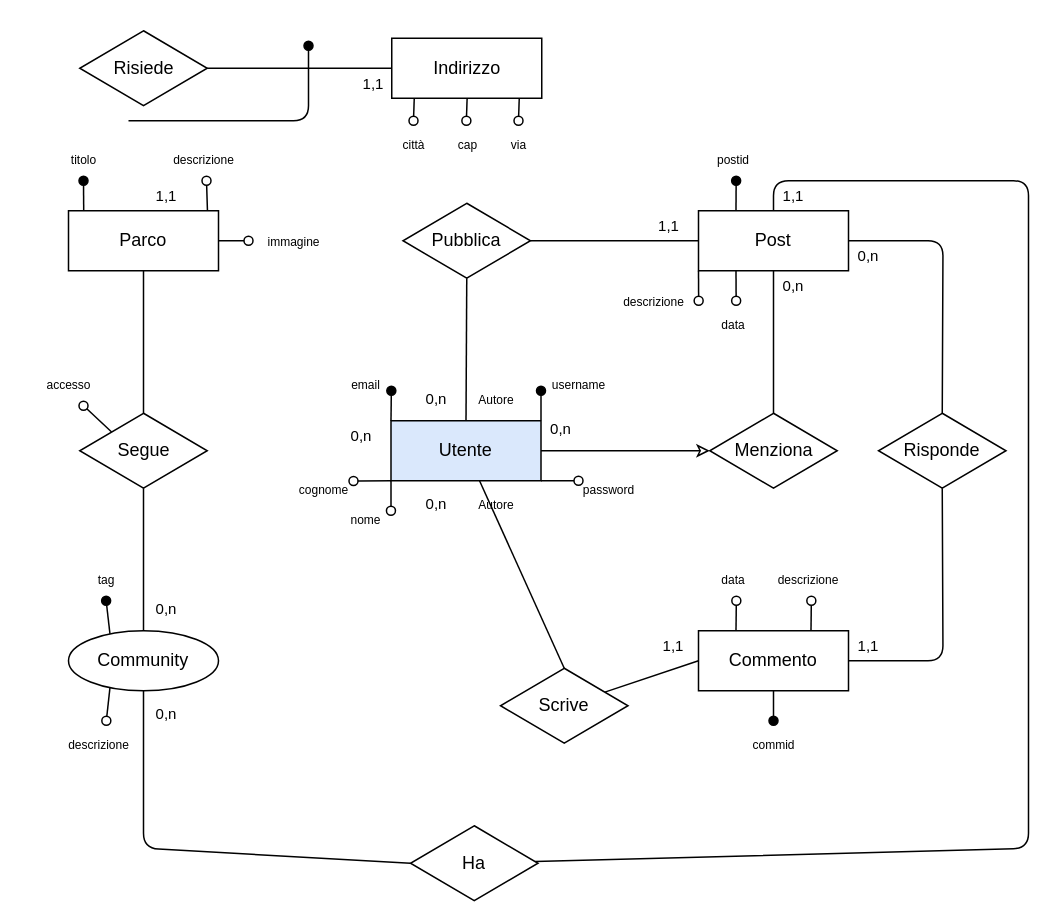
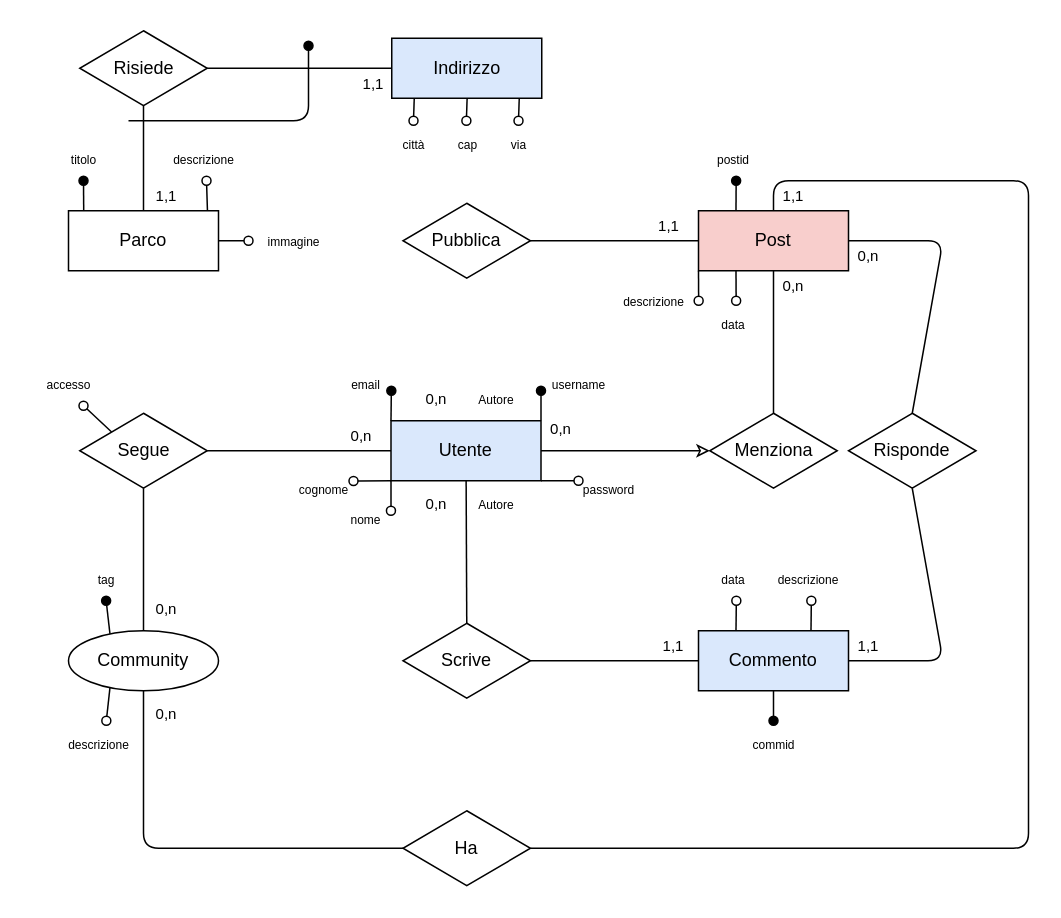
  <mxCell id="0" />
  <mxCell id="1" parent="0" />
+ <mxCell id="2" style="edgeStyle=none;html=1;entryX=1;entryY=0.5;entryDx=0;entryDy=0;endArrow=none;endFill=0;" parent="1" source="9" target="34" edge="1"><mxGeometry relative="1" as="geometry" /></mxCell>
  <mxCell id="3" style="edgeStyle=none;html=1;entryX=0.5;entryY=0;entryDx=0;entryDy=0;endArrow=none;endFill=0;" parent="1" source="9" target="36" edge="1"><mxGeometry relative="1" as="geometry" /></mxCell>
  <mxCell id="4" style="edgeStyle=none;html=1;entryX=0;entryY=0.5;entryDx=0;entryDy=0;endArrow=classic;endFill=0;" parent="1" source="9" target="32" edge="1"><mxGeometry relative="1" as="geometry" /></mxCell>
  <mxCell id="5" style="edgeStyle=none;html=1;exitX=0;exitY=0;exitDx=0;exitDy=0;endArrow=oval;endFill=1;" parent="1" source="9" edge="1"><mxGeometry relative="1" as="geometry"><mxPoint x="260.222" y="260" as="targetPoint" /></mxGeometry></mxCell>
  <mxCell id="6" style="edgeStyle=none;html=1;exitX=1;exitY=1;exitDx=0;exitDy=0;endArrow=oval;endFill=0;" parent="1" source="9" edge="1"><mxGeometry relative="1" as="geometry"><mxPoint x="385" y="320" as="targetPoint" /></mxGeometry></mxCell>
  <mxCell id="7" style="edgeStyle=none;html=1;exitX=0;exitY=1;exitDx=0;exitDy=0;endArrow=oval;endFill=0;" parent="1" source="9" edge="1"><mxGeometry relative="1" as="geometry"><mxPoint x="235" y="320.138" as="targetPoint" /></mxGeometry></mxCell>
  <mxCell id="8" style="edgeStyle=none;html=1;exitX=0;exitY=1;exitDx=0;exitDy=0;endArrow=oval;endFill=0;" parent="1" source="9" edge="1"><mxGeometry relative="1" as="geometry"><mxPoint x="259.973" y="340" as="targetPoint" /></mxGeometry></mxCell>
  <mxCell id="9" value="Utente" style="whiteSpace=wrap;html=1;align=center;fillColor=#dae8fc;" parent="1" vertex="1"><mxGeometry x="260" y="280" width="100" height="40" as="geometry" /></mxCell>
- <mxCell id="10" style="edgeStyle=none;html=1;endArrow=none;endFill=0;" parent="1" source="12" target="34" edge="1"><mxGeometry relative="1" as="geometry" /></mxCell>
+ <mxCell id="10" style="edgeStyle=none;html=1;entryX=0.5;entryY=1;entryDx=0;entryDy=0;endArrow=none;endFill=0;" parent="1" source="12" target="45" edge="1"><mxGeometry relative="1" as="geometry" /></mxCell>
  <mxCell id="11" style="edgeStyle=none;html=1;endArrow=oval;endFill=1;" parent="1" edge="1"><mxGeometry relative="1" as="geometry"><mxPoint x="205" y="30" as="targetPoint" /><mxPoint x="85" y="80" as="sourcePoint" /><Array as="points"><mxPoint x="205" y="80" /></Array></mxGeometry></mxCell>
  <mxCell id="12" value="Parco" style="whiteSpace=wrap;html=1;align=center;" parent="1" vertex="1"><mxGeometry x="45" y="140" width="100" height="40" as="geometry" /></mxCell>
  <mxCell id="13" style="edgeStyle=none;html=1;entryX=0.5;entryY=1;entryDx=0;entryDy=0;endArrow=none;endFill=0;" parent="1" source="17" target="34" edge="1"><mxGeometry relative="1" as="geometry" /></mxCell>
  <mxCell id="14" style="edgeStyle=none;html=1;entryX=0;entryY=0.5;entryDx=0;entryDy=0;endArrow=none;endFill=0;" parent="1" source="17" target="38" edge="1"><mxGeometry relative="1" as="geometry"><Array as="points"><mxPoint x="95" y="565" /></Array></mxGeometry></mxCell>
  <mxCell id="15" style="edgeStyle=none;html=1;exitX=0.25;exitY=0;exitDx=0;exitDy=0;endArrow=oval;endFill=1;" parent="1" source="17" edge="1"><mxGeometry relative="1" as="geometry"><mxPoint x="70.095" y="400" as="targetPoint" /></mxGeometry></mxCell>
  <mxCell id="16" style="edgeStyle=none;html=1;exitX=0.25;exitY=1;exitDx=0;exitDy=0;endArrow=oval;endFill=0;" parent="1" source="17" edge="1"><mxGeometry relative="1" as="geometry"><mxPoint x="70.222" y="480" as="targetPoint" /></mxGeometry></mxCell>
  <mxCell id="17" value="Community" style="ellipse;whiteSpace=wrap;html=1;align=center;" parent="1" vertex="1"><mxGeometry x="45" y="420" width="100" height="40" as="geometry" /></mxCell>
  <mxCell id="18" style="edgeStyle=none;html=1;entryX=0.5;entryY=1;entryDx=0;entryDy=0;endArrow=none;endFill=0;" parent="1" source="22" target="39" edge="1"><mxGeometry relative="1" as="geometry"><Array as="points"><mxPoint x="628" y="440" /></Array></mxGeometry></mxCell>
  <mxCell id="19" style="edgeStyle=none;html=1;exitX=0.25;exitY=0;exitDx=0;exitDy=0;endArrow=oval;endFill=0;" parent="1" source="22" edge="1"><mxGeometry relative="1" as="geometry"><mxPoint x="490.222" y="400" as="targetPoint" /></mxGeometry></mxCell>
  <mxCell id="20" style="edgeStyle=none;html=1;endArrow=oval;endFill=1;" parent="1" source="22" edge="1"><mxGeometry relative="1" as="geometry"><mxPoint x="515" y="480" as="targetPoint" /></mxGeometry></mxCell>
  <mxCell id="21" style="edgeStyle=none;html=1;exitX=0.75;exitY=0;exitDx=0;exitDy=0;endArrow=oval;endFill=0;" parent="1" source="22" edge="1"><mxGeometry relative="1" as="geometry"><mxPoint x="540.222" y="400" as="targetPoint" /></mxGeometry></mxCell>
- <mxCell id="22" value="Commento" style="whiteSpace=wrap;html=1;align=center;" parent="1" vertex="1"><mxGeometry x="465" y="420" width="100" height="40" as="geometry" /></mxCell>
+ <mxCell id="22" value="Commento" style="whiteSpace=wrap;html=1;align=center;fillColor=#dae8fc;" parent="1" vertex="1"><mxGeometry x="465" y="420" width="100" height="40" as="geometry" /></mxCell>
  <mxCell id="23" style="edgeStyle=none;html=1;entryX=0.5;entryY=0;entryDx=0;entryDy=0;endArrow=none;endFill=0;" parent="1" source="28" target="32" edge="1"><mxGeometry relative="1" as="geometry" /></mxCell>
  <mxCell id="24" style="edgeStyle=none;html=1;entryX=0.5;entryY=0;entryDx=0;entryDy=0;endArrow=none;endFill=0;" parent="1" source="28" target="39" edge="1"><mxGeometry relative="1" as="geometry"><Array as="points"><mxPoint x="628" y="160" /></Array></mxGeometry></mxCell>
  <mxCell id="25" style="edgeStyle=none;html=1;exitX=0.25;exitY=0;exitDx=0;exitDy=0;endArrow=oval;endFill=1;" parent="1" source="28" edge="1"><mxGeometry relative="1" as="geometry"><mxPoint x="490.095" y="120" as="targetPoint" /></mxGeometry></mxCell>
  <mxCell id="26" style="edgeStyle=none;html=1;exitX=0.25;exitY=1;exitDx=0;exitDy=0;endArrow=oval;endFill=0;" parent="1" source="28" edge="1"><mxGeometry relative="1" as="geometry"><mxPoint x="490.095" y="200" as="targetPoint" /></mxGeometry></mxCell>
  <mxCell id="27" style="edgeStyle=none;html=1;exitX=0.75;exitY=1;exitDx=0;exitDy=0;endArrow=oval;endFill=0;" parent="1" edge="1"><mxGeometry relative="1" as="geometry"><mxPoint x="465.095" y="200" as="targetPoint" /><mxPoint x="465" y="180" as="sourcePoint" /></mxGeometry></mxCell>
- <mxCell id="28" value="Post" style="whiteSpace=wrap;html=1;align=center;" parent="1" vertex="1"><mxGeometry x="465" y="140" width="100" height="40" as="geometry" /></mxCell>
- <mxCell id="29" style="edgeStyle=none;html=1;exitX=0.5;exitY=1;exitDx=0;exitDy=0;entryX=0.5;entryY=0;entryDx=0;entryDy=0;endArrow=none;endFill=0;" parent="1" source="31" target="9" edge="1"><mxGeometry relative="1" as="geometry" /></mxCell>
+ <mxCell id="28" value="Post" style="whiteSpace=wrap;html=1;align=center;fillColor=#f8cecc;" parent="1" vertex="1"><mxGeometry x="465" y="140" width="100" height="40" as="geometry" /></mxCell>
  <mxCell id="30" style="edgeStyle=none;html=1;entryX=0;entryY=0.5;entryDx=0;entryDy=0;endArrow=none;endFill=0;" parent="1" source="31" target="28" edge="1"><mxGeometry relative="1" as="geometry" /></mxCell>
  <mxCell id="31" value="Pubblica" style="shape=rhombus;perimeter=rhombusPerimeter;whiteSpace=wrap;html=1;align=center;" parent="1" vertex="1"><mxGeometry x="268" y="135" width="85" height="50" as="geometry" /></mxCell>
  <mxCell id="32" value="Menziona" style="shape=rhombus;perimeter=rhombusPerimeter;whiteSpace=wrap;html=1;align=center;" parent="1" vertex="1"><mxGeometry x="472.5" y="275" width="85" height="50" as="geometry" /></mxCell>
  <mxCell id="33" style="edgeStyle=none;html=1;exitX=0;exitY=0;exitDx=0;exitDy=0;endArrow=oval;endFill=0;" parent="1" source="34" edge="1"><mxGeometry relative="1" as="geometry"><mxPoint x="55" y="270" as="targetPoint" /></mxGeometry></mxCell>
  <mxCell id="34" value="Segue" style="shape=rhombus;perimeter=rhombusPerimeter;whiteSpace=wrap;html=1;align=center;" parent="1" vertex="1"><mxGeometry x="52.5" y="275" width="85" height="50" as="geometry" /></mxCell>
  <mxCell id="35" style="edgeStyle=none;html=1;entryX=0;entryY=0.5;entryDx=0;entryDy=0;endArrow=none;endFill=0;" parent="1" source="36" target="22" edge="1"><mxGeometry relative="1" as="geometry" /></mxCell>
- <mxCell id="36" value="Scrive" style="shape=rhombus;perimeter=rhombusPerimeter;whiteSpace=wrap;html=1;align=center;" parent="1" vertex="1"><mxGeometry x="333" y="445" width="85" height="50" as="geometry" /></mxCell>
+ <mxCell id="36" value="Scrive" style="shape=rhombus;perimeter=rhombusPerimeter;whiteSpace=wrap;html=1;align=center;" parent="1" vertex="1"><mxGeometry x="268" y="415" width="85" height="50" as="geometry" /></mxCell>
  <mxCell id="37" style="edgeStyle=none;html=1;entryX=0.5;entryY=0;entryDx=0;entryDy=0;endArrow=none;endFill=0;" parent="1" source="38" target="28" edge="1"><mxGeometry relative="1" as="geometry"><Array as="points"><mxPoint x="685" y="565" /><mxPoint x="685" y="160" /><mxPoint x="685" y="120" /><mxPoint x="515" y="120" /></Array></mxGeometry></mxCell>
- <mxCell id="38" value="Ha" style="shape=rhombus;perimeter=rhombusPerimeter;whiteSpace=wrap;html=1;align=center;" parent="1" vertex="1"><mxGeometry x="273" y="550" width="85" height="50" as="geometry" /></mxCell>
- <mxCell id="39" value="Risponde" style="shape=rhombus;perimeter=rhombusPerimeter;whiteSpace=wrap;html=1;align=center;" parent="1" vertex="1"><mxGeometry x="585" y="275" width="85" height="50" as="geometry" /></mxCell>
+ <mxCell id="38" value="Ha" style="shape=rhombus;perimeter=rhombusPerimeter;whiteSpace=wrap;html=1;align=center;" parent="1" vertex="1"><mxGeometry x="268" y="540" width="85" height="50" as="geometry" /></mxCell>
+ <mxCell id="39" value="Risponde" style="shape=rhombus;perimeter=rhombusPerimeter;whiteSpace=wrap;html=1;align=center;" parent="1" vertex="1"><mxGeometry x="565" y="275" width="85" height="50" as="geometry" /></mxCell>
  <mxCell id="40" style="edgeStyle=none;html=1;exitX=0.5;exitY=0;exitDx=0;exitDy=0;endArrow=oval;endFill=0;" parent="1" edge="1"><mxGeometry relative="1" as="geometry"><mxPoint x="137" y="120" as="targetPoint" /><mxPoint x="137.64" y="140" as="sourcePoint" /></mxGeometry></mxCell>
  <mxCell id="41" style="edgeStyle=none;html=1;exitX=0.5;exitY=0;exitDx=0;exitDy=0;endArrow=oval;endFill=1;" parent="1" edge="1"><mxGeometry relative="1" as="geometry"><mxPoint x="54.997" y="120" as="targetPoint" /><mxPoint x="55.14" y="140" as="sourcePoint" /></mxGeometry></mxCell>
  <mxCell id="42" style="edgeStyle=none;html=1;exitX=1;exitY=0.5;exitDx=0;exitDy=0;endArrow=oval;endFill=0;" parent="1" source="12" edge="1"><mxGeometry relative="1" as="geometry"><mxPoint x="165" y="160" as="targetPoint" /><mxPoint x="155.14" y="170" as="sourcePoint" /></mxGeometry></mxCell>
  <mxCell id="43" value="&lt;font style=&quot;font-size: 8px;&quot;&gt;titolo&lt;/font&gt;" style="text;html=1;align=center;verticalAlign=middle;resizable=0;points=[];autosize=1;strokeColor=none;fillColor=none;" parent="1" vertex="1"><mxGeometry x="35" y="90" width="40" height="30" as="geometry" /></mxCell>
  <mxCell id="44" style="edgeStyle=none;html=1;entryX=0;entryY=0.5;entryDx=0;entryDy=0;endArrow=none;endFill=0;" parent="1" source="45" target="46" edge="1"><mxGeometry relative="1" as="geometry" /></mxCell>
  <mxCell id="45" value="Risiede" style="shape=rhombus;perimeter=rhombusPerimeter;whiteSpace=wrap;html=1;align=center;" parent="1" vertex="1"><mxGeometry x="52.5" width="85" height="50" as="geometry" y="20" /></mxCell>
- <mxCell id="46" value="Indirizzo" style="whiteSpace=wrap;html=1;align=center;" parent="1" vertex="1"><mxGeometry x="260.5" y="25" width="100" height="40" as="geometry" /></mxCell>
+ <mxCell id="46" value="Indirizzo" style="whiteSpace=wrap;html=1;align=center;fillColor=#dae8fc;" parent="1" vertex="1"><mxGeometry x="260.5" y="25" width="100" height="40" as="geometry" /></mxCell>
  <mxCell id="47" style="edgeStyle=none;html=1;exitX=0.25;exitY=1;exitDx=0;exitDy=0;endArrow=oval;endFill=0;" parent="1" edge="1"><mxGeometry relative="1" as="geometry"><mxPoint x="275" y="80" as="targetPoint" /><mxPoint x="275.5" y="65" as="sourcePoint" /></mxGeometry></mxCell>
  <mxCell id="48" style="edgeStyle=none;html=1;exitX=0.25;exitY=1;exitDx=0;exitDy=0;endArrow=oval;endFill=0;" parent="1" edge="1"><mxGeometry relative="1" as="geometry"><mxPoint x="345" y="80" as="targetPoint" /><mxPoint x="345.5" y="65" as="sourcePoint" /></mxGeometry></mxCell>
  <mxCell id="49" value="&lt;span style=&quot;font-size: 8px;&quot;&gt;città&lt;/span&gt;" style="text;html=1;align=center;verticalAlign=middle;resizable=0;points=[];autosize=1;strokeColor=none;fillColor=none;" parent="1" vertex="1"><mxGeometry x="255" y="80" width="40" height="30" as="geometry" /></mxCell>
  <mxCell id="50" value="&lt;span style=&quot;font-size: 8px;&quot;&gt;via&lt;/span&gt;" style="text;html=1;align=center;verticalAlign=middle;resizable=0;points=[];autosize=1;strokeColor=none;fillColor=none;" parent="1" vertex="1"><mxGeometry x="330" y="80" width="30" height="30" as="geometry" /></mxCell>
  <mxCell id="51" value="&lt;span style=&quot;font-size: 8px;&quot;&gt;cap&lt;/span&gt;" style="text;html=1;align=center;verticalAlign=middle;resizable=0;points=[];autosize=1;strokeColor=none;fillColor=none;" parent="1" vertex="1"><mxGeometry x="290.5" y="80" width="40" height="30" as="geometry" /></mxCell>
  <mxCell id="52" style="edgeStyle=none;html=1;exitX=0.25;exitY=1;exitDx=0;exitDy=0;endArrow=oval;endFill=0;" parent="1" edge="1"><mxGeometry relative="1" as="geometry"><mxPoint x="310.25" y="80" as="targetPoint" /><mxPoint x="310.75" y="65" as="sourcePoint" /></mxGeometry></mxCell>
  <mxCell id="53" value="&lt;font style=&quot;font-size: 8px;&quot;&gt;descrizione&lt;/font&gt;" style="text;html=1;align=center;verticalAlign=middle;resizable=0;points=[];autosize=1;strokeColor=none;fillColor=none;" parent="1" vertex="1"><mxGeometry x="105" y="90" width="60" height="30" as="geometry" /></mxCell>
  <mxCell id="54" value="&lt;font style=&quot;font-size: 8px;&quot;&gt;immagine&lt;/font&gt;" style="text;html=1;align=center;verticalAlign=middle;resizable=0;points=[];autosize=1;strokeColor=none;fillColor=none;" parent="1" vertex="1"><mxGeometry x="165" y="145" width="60" height="30" as="geometry" /></mxCell>
  <mxCell id="55" value="&lt;font style=&quot;font-size: 8px;&quot;&gt;accesso&lt;/font&gt;" style="text;html=1;align=center;verticalAlign=middle;resizable=0;points=[];autosize=1;strokeColor=none;fillColor=none;" parent="1" vertex="1"><mxGeometry x="20" y="240" width="50" height="30" as="geometry" /></mxCell>
  <mxCell id="56" value="&lt;font style=&quot;font-size: 8px;&quot;&gt;tag&lt;/font&gt;" style="text;html=1;align=center;verticalAlign=middle;resizable=0;points=[];autosize=1;strokeColor=none;fillColor=none;" parent="1" vertex="1"><mxGeometry x="55" y="370" width="30" height="30" as="geometry" /></mxCell>
  <mxCell id="57" value="&lt;font style=&quot;font-size: 8px;&quot;&gt;descrizione&lt;/font&gt;" style="text;html=1;align=center;verticalAlign=middle;resizable=0;points=[];autosize=1;strokeColor=none;fillColor=none;" parent="1" vertex="1"><mxGeometry x="35" y="480" width="60" height="30" as="geometry" /></mxCell>
  <mxCell id="58" value="&lt;span style=&quot;font-size: 8px;&quot;&gt;postid&lt;/span&gt;" style="text;html=1;align=center;verticalAlign=middle;resizable=0;points=[];autosize=1;strokeColor=none;fillColor=none;" parent="1" vertex="1"><mxGeometry x="467.5" y="90" width="40" height="30" as="geometry" /></mxCell>
  <mxCell id="59" value="&lt;span style=&quot;font-size: 8px;&quot;&gt;data&lt;/span&gt;" style="text;html=1;align=center;verticalAlign=middle;resizable=0;points=[];autosize=1;strokeColor=none;fillColor=none;" parent="1" vertex="1"><mxGeometry x="467.5" y="200" width="40" height="30" as="geometry" /></mxCell>
  <mxCell id="60" value="&lt;span style=&quot;font-size: 8px;&quot;&gt;descrizione&lt;/span&gt;" style="text;html=1;align=center;verticalAlign=middle;resizable=0;points=[];autosize=1;strokeColor=none;fillColor=none;" parent="1" vertex="1"><mxGeometry x="405" y="185" width="60" height="30" as="geometry" /></mxCell>
  <mxCell id="61" value="&lt;span style=&quot;font-size: 8px;&quot;&gt;Autore&lt;/span&gt;" style="text;html=1;align=center;verticalAlign=middle;resizable=0;points=[];autosize=1;strokeColor=none;fillColor=none;" parent="1" vertex="1"><mxGeometry x="305" y="250" width="50" height="30" as="geometry" /></mxCell>
  <mxCell id="62" value="&lt;span style=&quot;font-size: 8px;&quot;&gt;Autore&lt;/span&gt;" style="text;html=1;align=center;verticalAlign=middle;resizable=0;points=[];autosize=1;strokeColor=none;fillColor=none;" parent="1" vertex="1"><mxGeometry x="305" y="320" width="50" height="30" as="geometry" /></mxCell>
  <mxCell id="63" value="&lt;font style=&quot;font-size: 10px;&quot;&gt;0,n&lt;/font&gt;" style="text;html=1;align=center;verticalAlign=middle;resizable=0;points=[];autosize=1;strokeColor=none;fillColor=none;" parent="1" vertex="1"><mxGeometry x="507.5" y="175" width="40" height="30" as="geometry" /></mxCell>
  <mxCell id="64" value="&lt;font style=&quot;font-size: 10px;&quot;&gt;0,n&lt;/font&gt;" style="text;html=1;align=center;verticalAlign=middle;resizable=0;points=[];autosize=1;strokeColor=none;fillColor=none;" parent="1" vertex="1"><mxGeometry x="353" y="270" width="40" height="30" as="geometry" /></mxCell>
  <mxCell id="65" value="&lt;font style=&quot;font-size: 10px;&quot;&gt;0,n&lt;/font&gt;" style="text;html=1;align=center;verticalAlign=middle;resizable=0;points=[];autosize=1;strokeColor=none;fillColor=none;" parent="1" vertex="1"><mxGeometry x="270" y="250" width="40" height="30" as="geometry" /></mxCell>
  <mxCell id="66" value="&lt;font style=&quot;font-size: 10px;&quot;&gt;1,1&lt;/font&gt;" style="text;html=1;align=center;verticalAlign=middle;resizable=0;points=[];autosize=1;strokeColor=none;fillColor=none;" parent="1" vertex="1"><mxGeometry x="425" y="135" width="40" height="30" as="geometry" /></mxCell>
  <mxCell id="67" value="&lt;font style=&quot;font-size: 10px;&quot;&gt;0,n&lt;/font&gt;" style="text;html=1;align=center;verticalAlign=middle;resizable=0;points=[];autosize=1;strokeColor=none;fillColor=none;" parent="1" vertex="1"><mxGeometry x="270" y="320" width="40" height="30" as="geometry" /></mxCell>
  <mxCell id="68" value="&lt;font style=&quot;font-size: 10px;&quot;&gt;0,n&lt;/font&gt;" style="text;html=1;align=center;verticalAlign=middle;resizable=0;points=[];autosize=1;strokeColor=none;fillColor=none;" parent="1" vertex="1"><mxGeometry x="557.5" y="155" width="40" height="30" as="geometry" /></mxCell>
  <mxCell id="69" value="&lt;font style=&quot;font-size: 10px;&quot;&gt;1,1&lt;/font&gt;" style="text;html=1;align=center;verticalAlign=middle;resizable=0;points=[];autosize=1;strokeColor=none;fillColor=none;" parent="1" vertex="1"><mxGeometry x="507.5" y="115" width="40" height="30" as="geometry" /></mxCell>
  <mxCell id="70" value="&lt;font style=&quot;font-size: 10px;&quot;&gt;1,1&lt;/font&gt;" style="text;html=1;align=center;verticalAlign=middle;resizable=0;points=[];autosize=1;strokeColor=none;fillColor=none;" parent="1" vertex="1"><mxGeometry x="557.5" y="415" width="40" height="30" as="geometry" /></mxCell>
  <mxCell id="71" value="&lt;font style=&quot;font-size: 10px;&quot;&gt;1,1&lt;/font&gt;" style="text;html=1;align=center;verticalAlign=middle;resizable=0;points=[];autosize=1;strokeColor=none;fillColor=none;" parent="1" vertex="1"><mxGeometry x="427.5" y="415" width="40" height="30" as="geometry" /></mxCell>
  <mxCell id="72" value="&lt;span style=&quot;font-size: 8px;&quot;&gt;commid&lt;/span&gt;" style="text;html=1;align=center;verticalAlign=middle;resizable=0;points=[];autosize=1;strokeColor=none;fillColor=none;" parent="1" vertex="1"><mxGeometry x="490" y="480" width="50" height="30" as="geometry" /></mxCell>
  <mxCell id="73" value="&lt;span style=&quot;font-size: 8px;&quot;&gt;descrizione&lt;/span&gt;" style="text;html=1;align=center;verticalAlign=middle;resizable=0;points=[];autosize=1;strokeColor=none;fillColor=none;" parent="1" vertex="1"><mxGeometry x="507.5" y="370" width="60" height="30" as="geometry" /></mxCell>
  <mxCell id="74" value="&lt;span style=&quot;font-size: 8px;&quot;&gt;data&lt;/span&gt;" style="text;html=1;align=center;verticalAlign=middle;resizable=0;points=[];autosize=1;strokeColor=none;fillColor=none;" parent="1" vertex="1"><mxGeometry x="467.5" y="370" width="40" height="30" as="geometry" /></mxCell>
  <mxCell id="75" value="&lt;font style=&quot;font-size: 10px;&quot;&gt;0,n&lt;/font&gt;" style="text;html=1;align=center;verticalAlign=middle;resizable=0;points=[];autosize=1;strokeColor=none;fillColor=none;" parent="1" vertex="1"><mxGeometry x="220" y="275" width="40" height="30" as="geometry" /></mxCell>
  <mxCell id="76" value="&lt;font style=&quot;font-size: 10px;&quot;&gt;0,n&lt;/font&gt;" style="text;html=1;align=center;verticalAlign=middle;resizable=0;points=[];autosize=1;strokeColor=none;fillColor=none;" parent="1" vertex="1"><mxGeometry x="90" y="390" width="40" height="30" as="geometry" /></mxCell>
  <mxCell id="77" value="&lt;font style=&quot;font-size: 10px;&quot;&gt;0,n&lt;/font&gt;" style="text;html=1;align=center;verticalAlign=middle;resizable=0;points=[];autosize=1;strokeColor=none;fillColor=none;" parent="1" vertex="1"><mxGeometry x="90" y="460" width="40" height="30" as="geometry" /></mxCell>
  <mxCell id="78" style="edgeStyle=none;html=1;exitX=1;exitY=1;exitDx=0;exitDy=0;endArrow=oval;endFill=1;" parent="1" edge="1"><mxGeometry relative="1" as="geometry"><mxPoint x="360" y="260" as="targetPoint" /><mxPoint x="360" y="279.73" as="sourcePoint" /></mxGeometry></mxCell>
  <mxCell id="79" value="&lt;span style=&quot;font-size: 8px;&quot;&gt;username&lt;/span&gt;" style="text;html=1;align=center;verticalAlign=middle;resizable=0;points=[];autosize=1;strokeColor=none;fillColor=none;" parent="1" vertex="1"><mxGeometry x="355" y="240" width="60" height="30" as="geometry" /></mxCell>
  <mxCell id="80" value="&lt;span style=&quot;font-size: 8px;&quot;&gt;email&lt;/span&gt;" style="text;html=1;align=center;verticalAlign=middle;resizable=0;points=[];autosize=1;strokeColor=none;fillColor=none;" parent="1" vertex="1"><mxGeometry x="223" y="240" width="40" height="30" as="geometry" /></mxCell>
  <mxCell id="81" value="&lt;span style=&quot;font-size: 8px;&quot;&gt;password&lt;/span&gt;" style="text;html=1;align=center;verticalAlign=middle;resizable=0;points=[];autosize=1;strokeColor=none;fillColor=none;" parent="1" vertex="1"><mxGeometry x="375" y="310" width="60" height="30" as="geometry" /></mxCell>
  <mxCell id="82" value="&lt;span style=&quot;font-size: 8px;&quot;&gt;nome&lt;/span&gt;" style="text;html=1;align=center;verticalAlign=middle;resizable=0;points=[];autosize=1;strokeColor=none;fillColor=none;" parent="1" vertex="1"><mxGeometry x="223" y="330" width="40" height="30" as="geometry" /></mxCell>
  <mxCell id="83" value="&lt;span style=&quot;font-size: 8px;&quot;&gt;cognome&lt;/span&gt;" style="text;html=1;align=center;verticalAlign=middle;resizable=0;points=[];autosize=1;strokeColor=none;fillColor=none;" parent="1" vertex="1"><mxGeometry x="185" y="310" width="60" height="30" as="geometry" /></mxCell>
  <mxCell id="84" value="&lt;font style=&quot;font-size: 10px;&quot;&gt;1,1&lt;/font&gt;" style="text;html=1;align=center;verticalAlign=middle;resizable=0;points=[];autosize=1;strokeColor=none;fillColor=none;" parent="1" vertex="1"><mxGeometry x="228" y="40" width="40" height="30" as="geometry" /></mxCell>
  <mxCell id="85" value="&lt;font style=&quot;font-size: 10px;&quot;&gt;1,1&lt;/font&gt;" style="text;html=1;align=center;verticalAlign=middle;resizable=0;points=[];autosize=1;strokeColor=none;fillColor=none;" parent="1" vertex="1"><mxGeometry x="90" y="115" width="40" height="30" as="geometry" /></mxCell>
